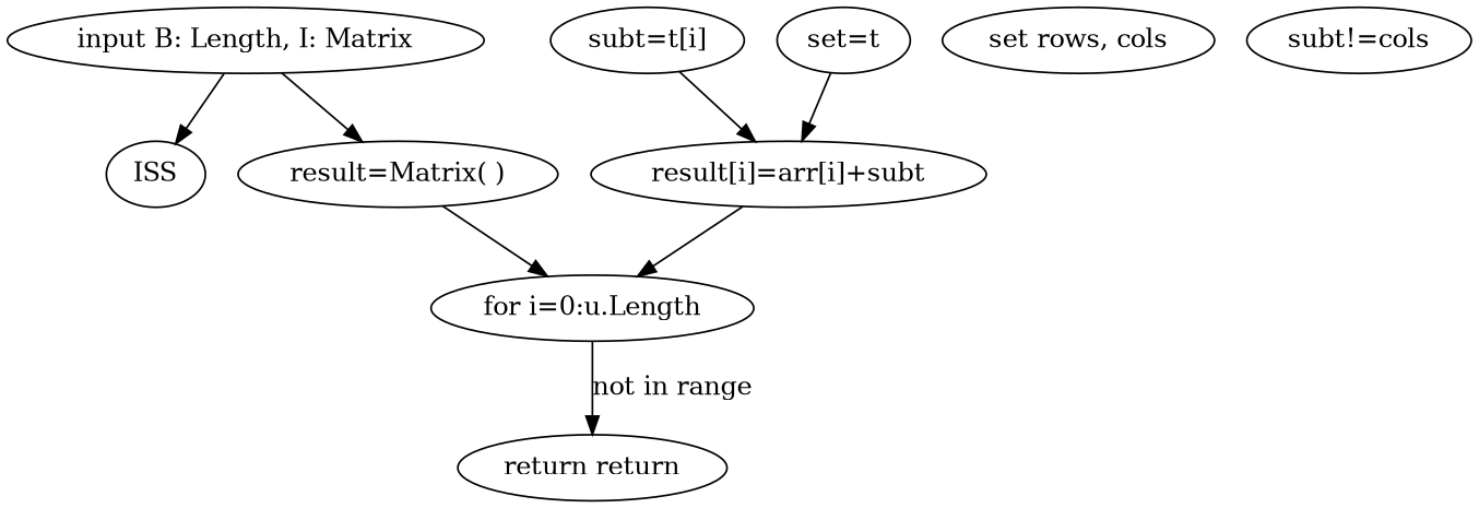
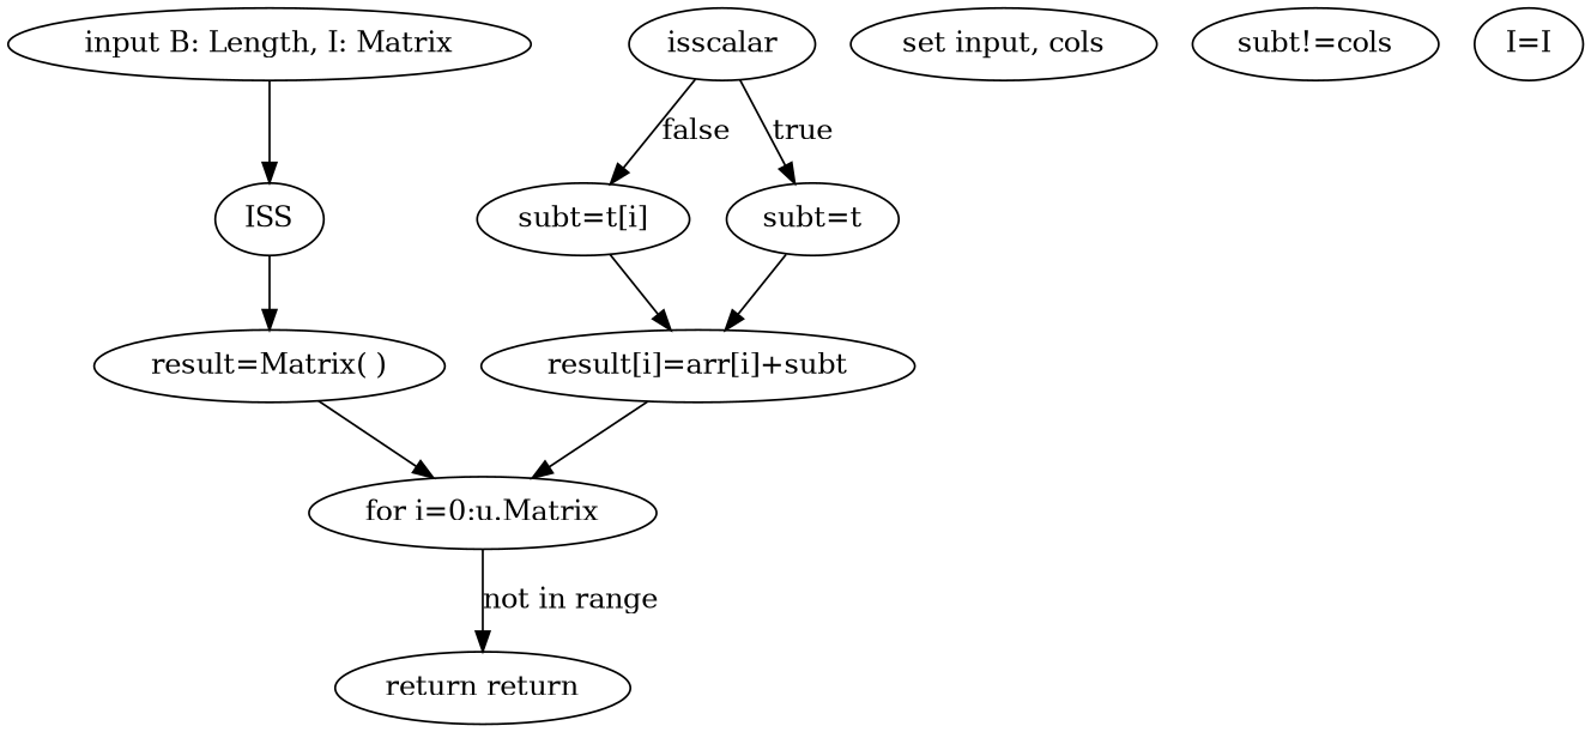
  digraph {
    fontname="DejaVu Serif"
    node [fontname="DejaVu Serif"]
    edge [fontname="DejaVu Serif"]
    n1 [label="input B: Length, I: Matrix"]
    ISS
    n3 [label="result=Matrix( )"]
-   n4 [label="set rows, cols"]
+   n4 [label="set input, cols"]
    n5 [label="subt!=cols"]
-   n7 [label="for i=0:u.Length"]
+   n6 [label="I=I"]
+   n7 [label="for i=0:u.Matrix"]
    n8 [label="return return"]
+   n9 [label=isscalar]
    n10 [label="subt=t[i]"]
-   n11 [label="set=t"]
+   n11 [label="subt=t"]
    n12 [label="result[i]=arr[i]+subt"]
    n1 -> ISS
-   n1 -> n3
+   ISS -> n3
    n3 -> n7
    n7 -> n8 [label="not in range"]
+   n9 -> n10 [label=false]
+   n9 -> n11 [label=true]
    n10 -> n12
    n11 -> n12
    n12 -> n7
  }
